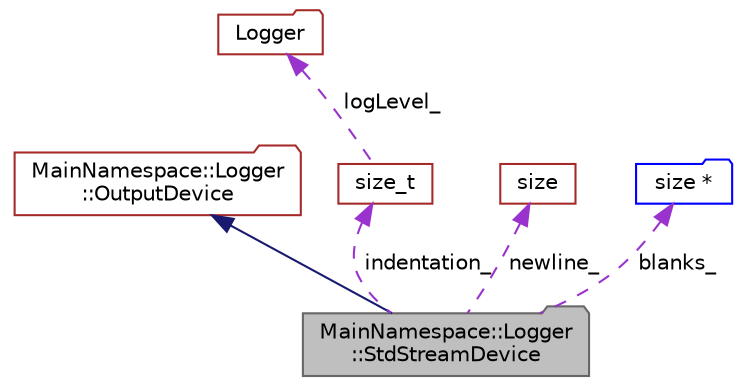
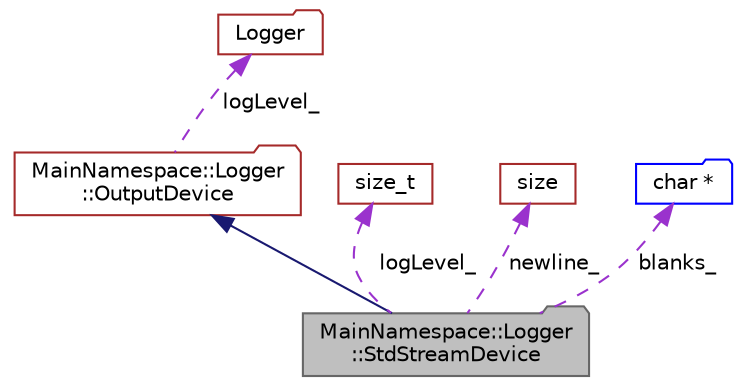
  digraph {
    node [color=brown fillcolor=white fontname=Helvetica fontsize=10 shape=folder style=filled]
    edge [color=darkorchid3 dir=back fontname=Helvetica fontsize=10 labelfontname=Helvetica labelfontsize=10 style=dashed]
    n1 [color=gray40 fillcolor=grey75 fontcolor=black height=0.2 label="MainNamespace::Logger\l::StdStreamDevice" width=0.4]
    n2 [height=0.2 label="MainNamespace::Logger\l::OutputDevice" width=0.4]
    n3 [height=0.2 label=Logger width=0.4]
    n4 [height=0.2 label=size shape=box width=0.4]
    n5 [height=0.2 label=size_t shape=box width=0.4]
-   n6 [color=blue height=0.2 label="size *" width=0.4]
+   n6 [color=blue height=0.2 label="char *" width=0.4]
    n2 -> n1 [color=midnightblue style=solid]
-   n3 -> n5 [label=" logLevel_"]
+   n3 -> n2 [label=" logLevel_"]
    n4 -> n1 [label=" newline_"]
-   n5 -> n1 [label=" indentation_"]
+   n5 -> n1 [label=" logLevel_"]
    n6 -> n1 [label=" blanks_"]
  }
